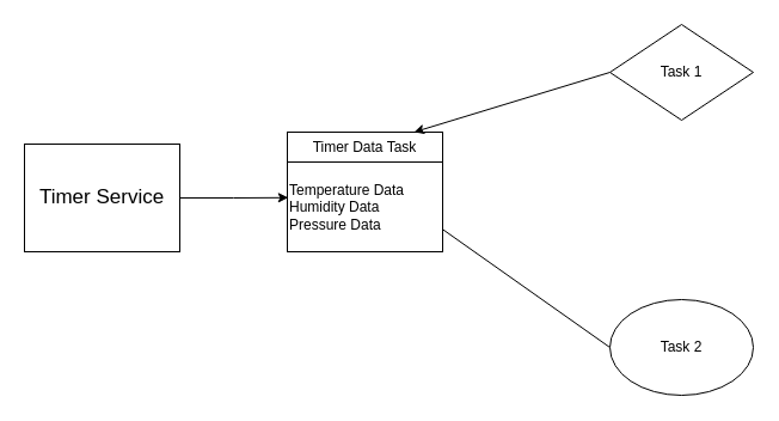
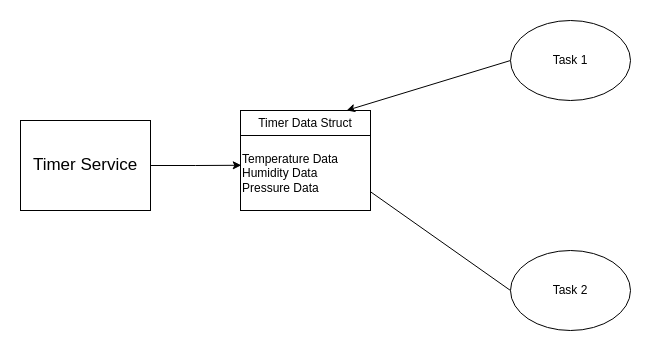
  <mxCell id="0" />
  <mxCell id="1" parent="0" />
  <mxCell id="2" value="&lt;font style=&quot;font-size: 17px;&quot;&gt;Timer Service&lt;/font&gt;" style="rounded=0;whiteSpace=wrap;html=1;" vertex="1" parent="1"><mxGeometry x="20" y="120" width="130" height="90" as="geometry" /></mxCell>
  <mxCell id="3" value="Temperature Data&lt;div&gt;Humidity Data&lt;/div&gt;&lt;div&gt;Pressure Data&lt;/div&gt;" style="rounded=0;whiteSpace=wrap;html=1;align=left;" vertex="1" parent="1"><mxGeometry x="240" y="135" width="130" height="75" as="geometry" /></mxCell>
- <mxCell id="4" value="Timer Data Task" style="rounded=0;whiteSpace=wrap;html=1;" vertex="1" parent="1"><mxGeometry x="240" y="110" width="130" height="25" as="geometry" /></mxCell>
+ <mxCell id="4" value="Timer Data Struct" style="rounded=0;whiteSpace=wrap;html=1;" vertex="1" parent="1"><mxGeometry x="240" y="110" width="130" height="25" as="geometry" /></mxCell>
  <mxCell id="5" style="rounded=0;orthogonalLoop=1;jettySize=auto;html=1;exitX=0;exitY=0.5;exitDx=0;exitDy=0;" edge="1" parent="1" source="6" target="4"><mxGeometry relative="1" as="geometry" /></mxCell>
- <mxCell id="6" value="Task 1" style="rhombus;whiteSpace=wrap;html=1;" vertex="1" parent="1"><mxGeometry x="510" y="20" width="120" height="80" as="geometry" /></mxCell>
+ <mxCell id="6" value="Task 1" style="ellipse;whiteSpace=wrap;html=1;" vertex="1" parent="1"><mxGeometry x="510" y="20" width="120" height="80" as="geometry" /></mxCell>
  <mxCell id="7" style="rounded=0;orthogonalLoop=1;jettySize=auto;html=1;exitX=0;exitY=0.5;exitDx=0;exitDy=0;entryX=1;entryY=0.75;entryDx=0;entryDy=0;endArrow=none;" edge="1" parent="1" source="8" target="3"><mxGeometry relative="1" as="geometry" /></mxCell>
  <mxCell id="8" value="Task 2" style="ellipse;whiteSpace=wrap;html=1;" vertex="1" parent="1"><mxGeometry x="510" y="250" width="120" height="80" as="geometry" /></mxCell>
  <mxCell id="9" style="edgeStyle=orthogonalEdgeStyle;rounded=0;orthogonalLoop=1;jettySize=auto;html=1;exitX=1;exitY=0.5;exitDx=0;exitDy=0;entryX=0.006;entryY=0.397;entryDx=0;entryDy=0;entryPerimeter=0;" edge="1" parent="1" source="2" target="3"><mxGeometry relative="1" as="geometry" /></mxCell>
